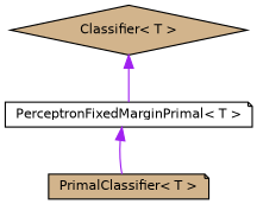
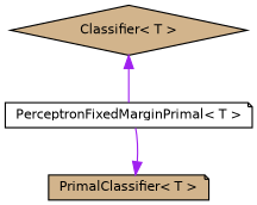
  digraph {
    node [color=black fillcolor=tan fontname=Helvetica fontsize=10 shape=note style=filled]
    edge [color=purple dir=back fontname=Helvetica fontsize=10 labelfontname=Helvetica labelfontsize=10 style=solid]
    n1 [fillcolor=white fontcolor=black height=0.2 label="PerceptronFixedMarginPrimal\< T \>" width=0.4]
    n2 [height=0.2 label="PrimalClassifier\< T \>" width=0.4]
    n3 [height=0.2 label="Classifier\< T \>" shape=diamond width=0.4]
-   n1 -> n2
+   n2 -> n1
    n3 -> n1
  }
